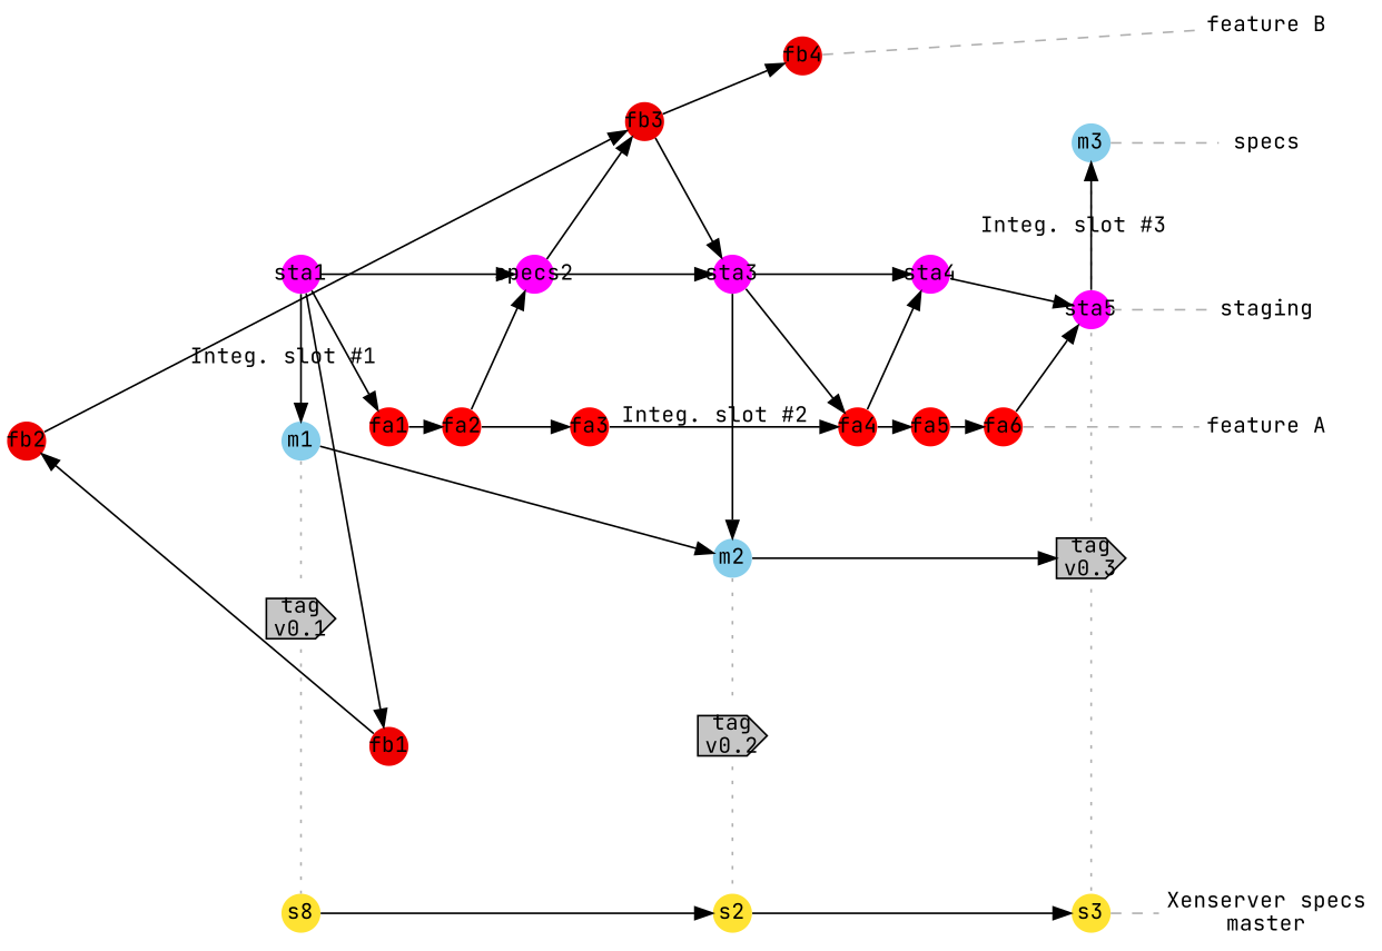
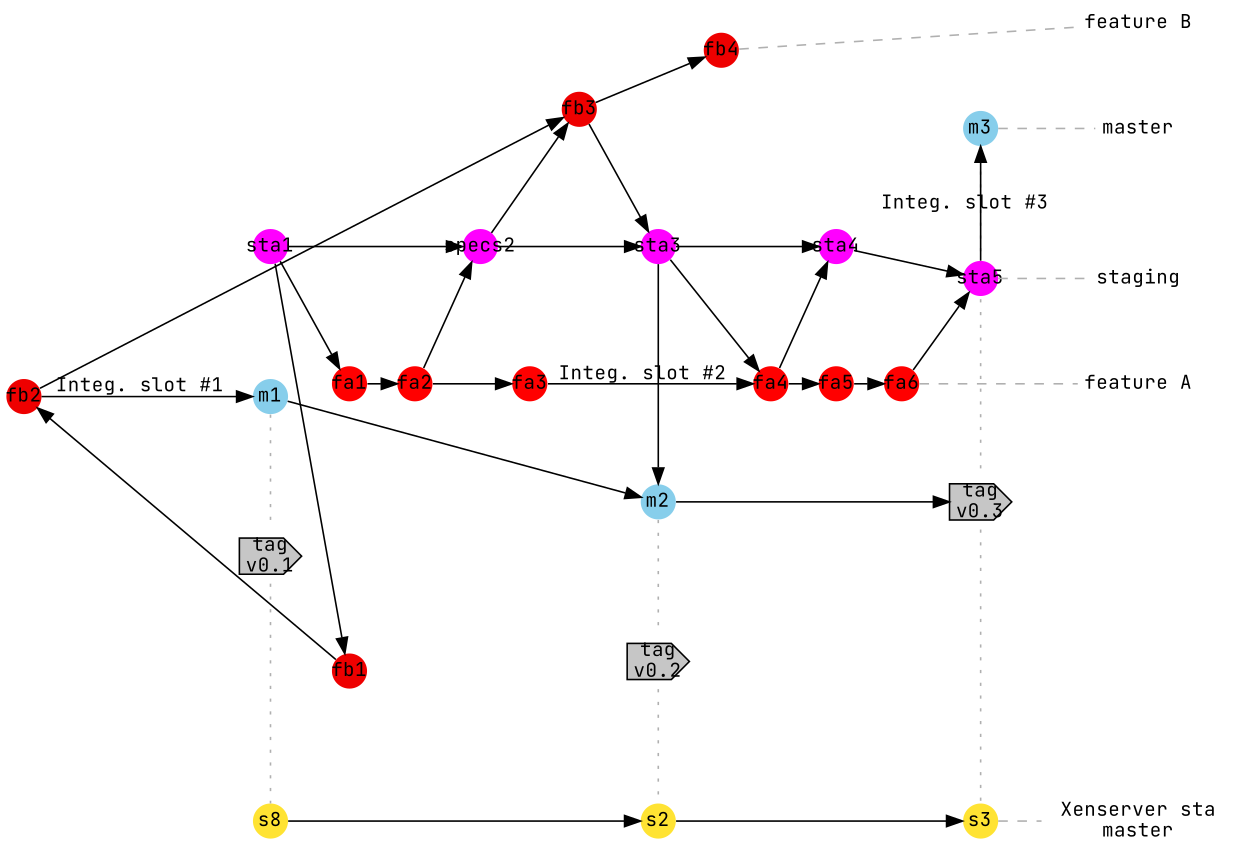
  strict digraph {
    fontname="JetBrains Mono"
    forcelabels=false
    nodesep=0.5
    rankdir=LR
    ranksep=0.25
    splines=line
    node [color=black fillcolor=red fixedsize=true font=Consolas fontcolor=black fontname="JetBrains Mono" fontsize="12pt" group=featA margin=0.05 penwidth=0 shape=circle style=filled]
    edge [color=black font=Consolas fontcolor=black fontname="JetBrains Mono" fontsize="12pt" style=filled]
-   n1 [fillcolor=none fixedsize=false group=specs height=0 label="Xenserver specs\nmaster" shape=none width=0]
-   n2 [fillcolor=none fixedsize=false group=master height=0 label=specs shape=none width=0]
+   n1 [fillcolor=none fixedsize=false group=specs height=0 label="Xenserver sta\nmaster" shape=none width=0]
+   n2 [fillcolor=none fixedsize=false group=master height=0 label=master shape=none width=0]
    n3 [fillcolor=none fixedsize=false group=staging height=0 label=staging shape=none width=0]
    n4 [fillcolor=none fixedsize=false height=0 label="feature A" shape=none width=0]
    n5 [fillcolor=none fixedsize=false group=featB height=0 label="feature B" shape=none width=0]
    n6 [fillcolor=skyblue group=master height=0.3 label=m1 width=0.3]
    n7 [fillcolor=magenta group=staging height=0.3 label=sta1 width=0.3]
    n8 [fillcolor=skyblue group=master height=0.3 label=m2 width=0.3]
    n9 [fillcolor=magenta group=staging height=0.3 label=sta3 width=0.3]
    n10 [fillcolor=skyblue group=master height=0.3 label=m3 width=0.3]
    n11 [fillcolor=magenta group=staging height=0.3 label=sta5 width=0.3]
    n12 [fillcolor="#C6C6C6" fixedsize=false height=0 label="tag\nv0.1" penwidth=1 shape=cds width=0 group=""]
    n13 [fillcolor="#FFE333" group=specs height=0.3 label=s8 width=0.3]
    n14 [fillcolor="#C6C6C6" fixedsize=false height=0 label="tag\nv0.2" penwidth=1 shape=cds width=0 group=""]
    n15 [fillcolor="#FFE333" group=specs height=0.3 label=s2 width=0.3]
    n16 [fillcolor="#C6C6C6" fixedsize=false height=0 label="tag\nv0.3" penwidth=1 shape=cds width=0 group=""]
    n17 [fillcolor="#FFE333" group=specs height=0.3 label=s3 width=0.3]
    n18 [fillcolor=magenta group=staging height=0.3 label=specs2 width=0.3]
    n19 [height=0.3 label=fa1 width=0.3]
    n20 [fillcolor=red2 group=featB height=0.3 label=fb1 width=0.3]
    n21 [fillcolor=magenta group=staging height=0.3 label=sta4 width=0.3]
    n22 [height=0.3 label=fa4 width=0.3]
    n23 [fillcolor=red2 group=featB height=0.3 label=fb3 width=0.3]
    n24 [height=0.3 label=fa2 width=0.3]
    n25 [fillcolor=red2 group=featB height=0.3 label=fb2 width=0.3]
    n26 [fillcolor=red2 group=featB height=0.3 label=fb4 width=0.3]
    n27 [height=0.3 label=fa5 width=0.3]
    n28 [height=0.3 label=fa3 width=0.3]
    n29 [height=0.3 label=fa6 width=0.3]
    subgraph sub_1 {
      rank=same
      n1
      n2
      n3
      n4
      n5
    }
    subgraph sub_2 {
      rank=same
      n6
      n7
    }
    subgraph sub_3 {
      rank=same
      n8
      n9
    }
    subgraph sub_4 {
      rank=same
      n10
      n11
    }
    subgraph sub_5 {
      rank=same
      n6
      n12
      n13
    }
    subgraph sub_6 {
      rank=same
      n8
      n14
      n15
    }
    subgraph sub_7 {
      rank=same
      n10
      n16
      n17
    }
    n6 -> n8
    n6 -> n12 [arrowhead=none color="#b0b0b0" penwidth=1 style=dotted]
-   n7 -> n6 [label="Integ. slot #1"]
+   n25 -> n6 [label="Integ. slot #1"]
    n7 -> n18
    n7 -> n19
    n7 -> n20
    n8 -> n14 [arrowhead=none color="#b0b0b0" penwidth=1 style=dotted]
    n8 -> n16
    n9 -> n8 [label="Integ. slot #2"]
    n9 -> n21
    n9 -> n22
    n10 -> n2 [arrowhead=none color="#b0b0b0" style=dashed]
    n10 -> n16 [arrowhead=none color="#b0b0b0" penwidth=1 style=dotted]
    n11 -> n3 [arrowhead=none color="#b0b0b0" style=dashed]
    n11 -> n10 [label="Integ. slot #3"]
    n12 -> n13 [arrowhead=none color="#b0b0b0" penwidth=1 style=dotted]
    n13 -> n15
    n14 -> n15 [arrowhead=none color="#b0b0b0" penwidth=1 style=dotted]
    n15 -> n17
    n16 -> n17 [arrowhead=none color="#b0b0b0" penwidth=1 style=dotted]
    n17 -> n1 [arrowhead=none color="#b0b0b0" style=dashed]
    n18 -> n9
    n18 -> n23
    n19 -> n24
    n20 -> n25
    n21 -> n11
    n22 -> n21
    n22 -> n27
    n23 -> n9
    n23 -> n26
    n24 -> n18
    n24 -> n28
    n25 -> n23
    n26 -> n5 [arrowhead=none color="#b0b0b0" style=dashed]
    n27 -> n29
    n28 -> n22
    n29 -> n4 [arrowhead=none color="#b0b0b0" style=dashed]
    n29 -> n11
  }
